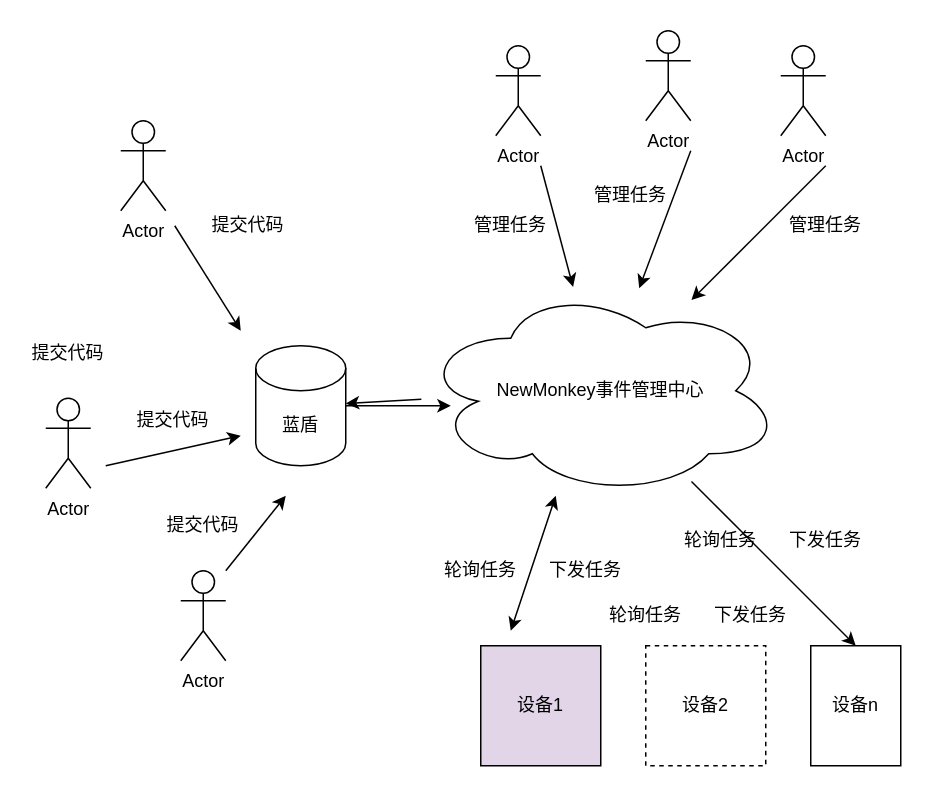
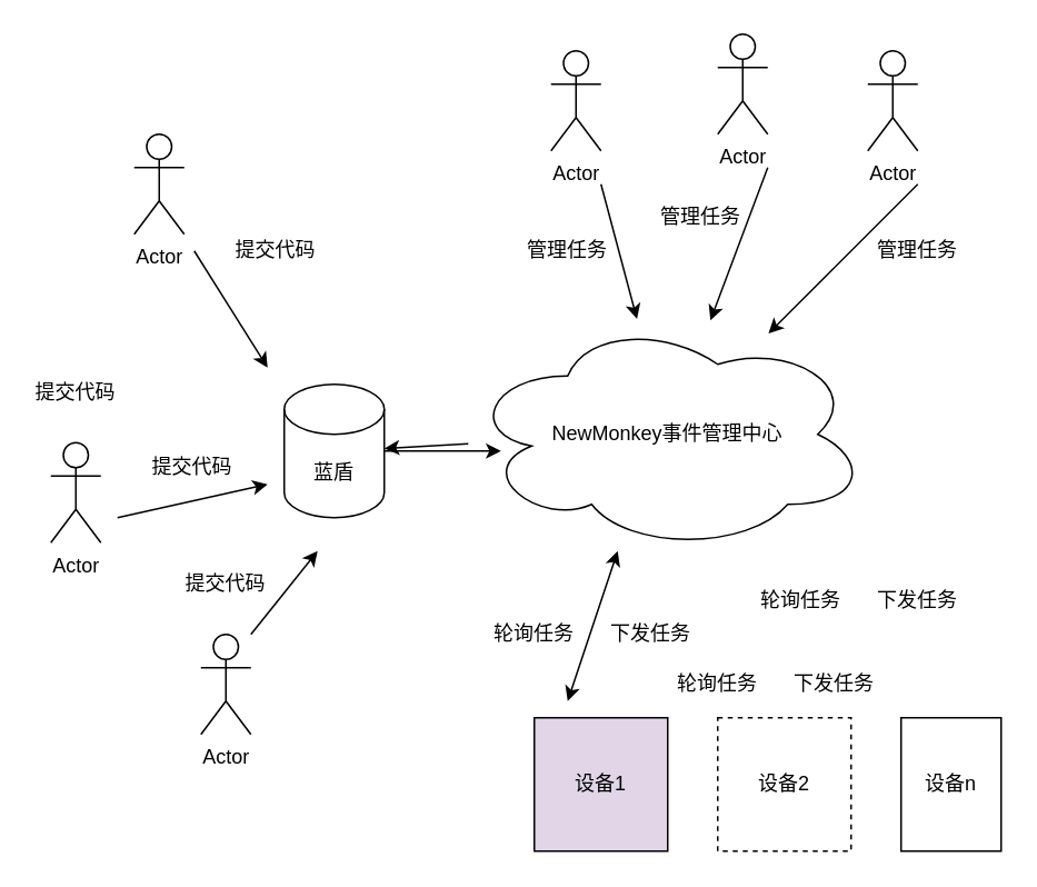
  <mxCell id="0" />
  <mxCell id="1" parent="0" />
  <mxCell id="2" value="Actor" style="shape=umlActor;verticalLabelPosition=bottom;verticalAlign=top;html=1;outlineConnect=0;" vertex="1" parent="1"><mxGeometry x="120" y="380" width="30" height="60" as="geometry" /></mxCell>
  <mxCell id="3" style="edgeStyle=orthogonalEdgeStyle;rounded=0;orthogonalLoop=1;jettySize=auto;html=1;" edge="1" parent="1" source="4"><mxGeometry relative="1" as="geometry"><mxPoint x="300" y="270" as="targetPoint" /></mxGeometry></mxCell>
  <mxCell id="4" value="蓝盾" style="shape=cylinder3;whiteSpace=wrap;html=1;boundedLbl=1;backgroundOutline=1;size=15;" vertex="1" parent="1"><mxGeometry x="170" y="230" width="60" height="80" as="geometry" /></mxCell>
  <mxCell id="5" value="" style="endArrow=classic;html=1;" edge="1" parent="1"><mxGeometry width="50" height="50" relative="1" as="geometry"><mxPoint x="150" y="380" as="sourcePoint" /><mxPoint x="190" y="330" as="targetPoint" /></mxGeometry></mxCell>
  <mxCell id="6" value="NewMonkey事件管理中心" style="ellipse;shape=cloud;whiteSpace=wrap;html=1;" vertex="1" parent="1"><mxGeometry x="280" y="190" width="240" height="140" as="geometry" /></mxCell>
  <mxCell id="7" value="设备1" style="whiteSpace=wrap;html=1;aspect=fixed;fillColor=#e1d5e7;" vertex="1" parent="1"><mxGeometry x="320" y="430" width="80" height="80" as="geometry" /></mxCell>
  <mxCell id="8" value="" style="endArrow=classic;html=1;" edge="1" parent="1" target="4" source="6"><mxGeometry width="50" height="50" relative="1" as="geometry"><mxPoint x="493.682" y="329.35" as="sourcePoint" /><mxPoint x="540" y="430" as="targetPoint" /></mxGeometry></mxCell>
  <mxCell id="9" value="设备2" style="whiteSpace=wrap;html=1;aspect=fixed;dashed=1;" vertex="1" parent="1"><mxGeometry x="430" y="430" width="80" height="80" as="geometry" /></mxCell>
- <mxCell id="10" value="" style="endArrow=classic;html=1;entryX=0.5;entryY=0;entryDx=0;entryDy=0;" edge="1" parent="1" target="11" source="6"><mxGeometry width="50" height="50" relative="1" as="geometry"><mxPoint x="603.682" y="329.35" as="sourcePoint" /><mxPoint x="650" y="430" as="targetPoint" /></mxGeometry></mxCell>
  <mxCell id="11" value="设备n" style="whiteSpace=wrap;html=1;aspect=fixed;" vertex="1" parent="1"><mxGeometry x="540" y="430" width="60" height="80" as="geometry" /></mxCell>
  <mxCell id="12" value="提交代码" style="text;html=1;strokeColor=none;fillColor=none;align=center;verticalAlign=middle;whiteSpace=wrap;rounded=0;" vertex="1" parent="1"><mxGeometry x="110" y="340" width="50" height="20" as="geometry" /></mxCell>
  <mxCell id="13" value="Actor" style="shape=umlActor;verticalLabelPosition=bottom;verticalAlign=top;html=1;outlineConnect=0;" vertex="1" parent="1"><mxGeometry x="330" y="30" width="30" height="60" as="geometry" /></mxCell>
  <mxCell id="14" value="" style="endArrow=classic;startArrow=classic;html=1;" edge="1" parent="1"><mxGeometry width="50" height="50" relative="1" as="geometry"><mxPoint x="340" y="420" as="sourcePoint" /><mxPoint x="370" y="330" as="targetPoint" /></mxGeometry></mxCell>
  <mxCell id="15" value="轮询任务" style="text;html=1;strokeColor=none;fillColor=none;align=center;verticalAlign=middle;whiteSpace=wrap;rounded=0;" vertex="1" parent="1"><mxGeometry x="290" y="370" width="60" height="20" as="geometry" /></mxCell>
  <mxCell id="16" value="下发任务" style="text;html=1;strokeColor=none;fillColor=none;align=center;verticalAlign=middle;whiteSpace=wrap;rounded=0;" vertex="1" parent="1"><mxGeometry x="360" y="370" width="60" height="20" as="geometry" /></mxCell>
  <mxCell id="17" value="轮询任务" style="text;html=1;strokeColor=none;fillColor=none;align=center;verticalAlign=middle;whiteSpace=wrap;rounded=0;" vertex="1" parent="1"><mxGeometry x="400" y="400" width="60" height="20" as="geometry" /></mxCell>
  <mxCell id="18" value="下发任务" style="text;html=1;strokeColor=none;fillColor=none;align=center;verticalAlign=middle;whiteSpace=wrap;rounded=0;" vertex="1" parent="1"><mxGeometry x="470" y="400" width="60" height="20" as="geometry" /></mxCell>
  <mxCell id="19" value="轮询任务" style="text;html=1;strokeColor=none;fillColor=none;align=center;verticalAlign=middle;whiteSpace=wrap;rounded=0;" vertex="1" parent="1"><mxGeometry x="450" y="350" width="60" height="20" as="geometry" /></mxCell>
  <mxCell id="20" value="下发任务" style="text;html=1;strokeColor=none;fillColor=none;align=center;verticalAlign=middle;whiteSpace=wrap;rounded=0;" vertex="1" parent="1"><mxGeometry x="520" y="350" width="60" height="20" as="geometry" /></mxCell>
  <mxCell id="21" value="管理任务" style="text;html=1;strokeColor=none;fillColor=none;align=center;verticalAlign=middle;whiteSpace=wrap;rounded=0;" vertex="1" parent="1"><mxGeometry x="310" y="140" width="60" height="20" as="geometry" /></mxCell>
  <mxCell id="22" value="Actor" style="shape=umlActor;verticalLabelPosition=bottom;verticalAlign=top;html=1;outlineConnect=0;" vertex="1" parent="1"><mxGeometry x="80" y="80" width="30" height="60" as="geometry" /></mxCell>
  <mxCell id="23" value="" style="endArrow=classic;html=1;" edge="1" parent="1"><mxGeometry width="50" height="50" relative="1" as="geometry"><mxPoint x="116" y="150" as="sourcePoint" /><mxPoint x="160" y="220" as="targetPoint" /></mxGeometry></mxCell>
  <mxCell id="24" value="Actor" style="shape=umlActor;verticalLabelPosition=bottom;verticalAlign=top;html=1;outlineConnect=0;" vertex="1" parent="1"><mxGeometry x="30" y="265" width="30" height="60" as="geometry" /></mxCell>
  <mxCell id="25" value="" style="endArrow=classic;html=1;" edge="1" parent="1"><mxGeometry width="50" height="50" relative="1" as="geometry"><mxPoint x="70" y="310" as="sourcePoint" /><mxPoint x="160" y="290" as="targetPoint" /></mxGeometry></mxCell>
  <mxCell id="26" value="提交代码" style="text;html=1;strokeColor=none;fillColor=none;align=center;verticalAlign=middle;whiteSpace=wrap;rounded=0;" vertex="1" parent="1"><mxGeometry x="20" y="225" width="50" height="20" as="geometry" /></mxCell>
  <mxCell id="27" value="" style="endArrow=classic;html=1;" edge="1" parent="1" target="6"><mxGeometry width="50" height="50" relative="1" as="geometry"><mxPoint x="360" y="110" as="sourcePoint" /><mxPoint x="410" y="60" as="targetPoint" /></mxGeometry></mxCell>
  <mxCell id="28" value="Actor" style="shape=umlActor;verticalLabelPosition=bottom;verticalAlign=top;html=1;outlineConnect=0;" vertex="1" parent="1"><mxGeometry x="430" y="20" width="30" height="60" as="geometry" /></mxCell>
  <mxCell id="29" value="管理任务" style="text;html=1;strokeColor=none;fillColor=none;align=center;verticalAlign=middle;whiteSpace=wrap;rounded=0;" vertex="1" parent="1"><mxGeometry x="390" y="120" width="60" height="20" as="geometry" /></mxCell>
  <mxCell id="30" value="" style="endArrow=classic;html=1;" edge="1" parent="1" target="6"><mxGeometry width="50" height="50" relative="1" as="geometry"><mxPoint x="460" y="100" as="sourcePoint" /><mxPoint x="481.555" y="180.832" as="targetPoint" /></mxGeometry></mxCell>
  <mxCell id="31" value="Actor" style="shape=umlActor;verticalLabelPosition=bottom;verticalAlign=top;html=1;outlineConnect=0;" vertex="1" parent="1"><mxGeometry x="520" y="30" width="30" height="60" as="geometry" /></mxCell>
  <mxCell id="32" value="管理任务" style="text;html=1;strokeColor=none;fillColor=none;align=center;verticalAlign=middle;whiteSpace=wrap;rounded=0;" vertex="1" parent="1"><mxGeometry x="520" y="140" width="60" height="20" as="geometry" /></mxCell>
  <mxCell id="33" value="" style="endArrow=classic;html=1;" edge="1" parent="1" target="6"><mxGeometry width="50" height="50" relative="1" as="geometry"><mxPoint x="550" y="110" as="sourcePoint" /><mxPoint x="571.555" y="190.832" as="targetPoint" /></mxGeometry></mxCell>
  <mxCell id="34" value="提交代码" style="text;html=1;strokeColor=none;fillColor=none;align=center;verticalAlign=middle;whiteSpace=wrap;rounded=0;" vertex="1" parent="1"><mxGeometry x="90" y="270" width="50" height="20" as="geometry" /></mxCell>
  <mxCell id="35" value="提交代码" style="text;html=1;strokeColor=none;fillColor=none;align=center;verticalAlign=middle;whiteSpace=wrap;rounded=0;" vertex="1" parent="1"><mxGeometry x="140" y="140" width="50" height="20" as="geometry" /></mxCell>
